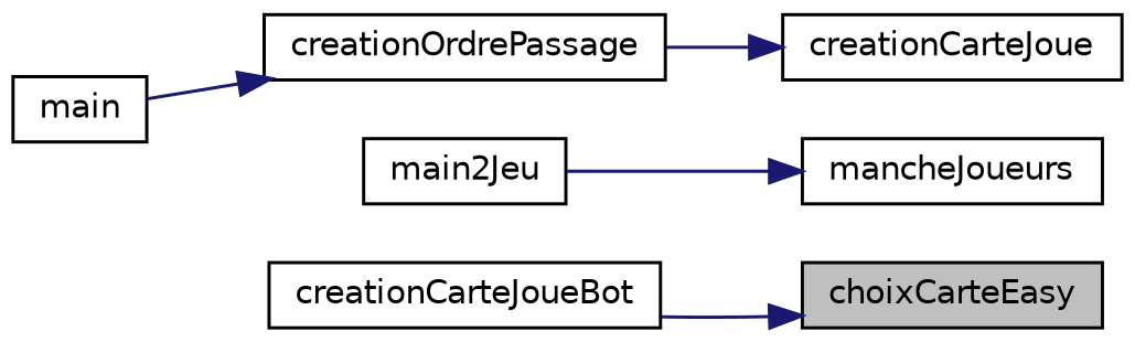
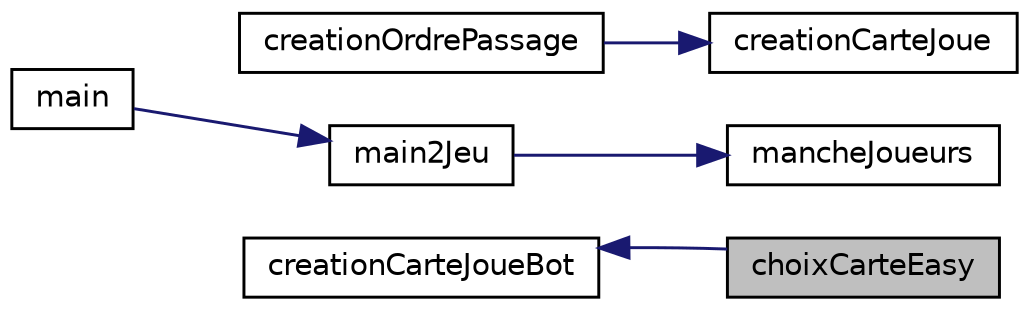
  digraph {
    rankdir=RL
    node [color=black fillcolor=white fontname=Helvetica fontsize=10 shape=record style=filled]
    edge [color=midnightblue dir=back fontname=Helvetica fontsize=10 labelfontname=Helvetica labelfontsize=10 style=solid]
    n1 [fillcolor=grey75 fontcolor=black height=0.2 label=choixCarteEasy width=0.4]
    n2 [height=0.2 label=creationCarteJoueBot width=0.4]
    n3 [height=0.2 label=creationCarteJoue width=0.4]
    n4 [height=0.2 label=creationOrdrePassage width=0.4]
    n5 [height=0.2 label=mancheJoueurs width=0.4]
    n6 [height=0.2 label=main2Jeu width=0.4]
    n7 [height=0.2 label=main width=0.4]
-   n1 -> n2
+   n2 -> n1
    n3 -> n4
    n5 -> n6
-   n4 -> n7
+   n6 -> n7
  }
